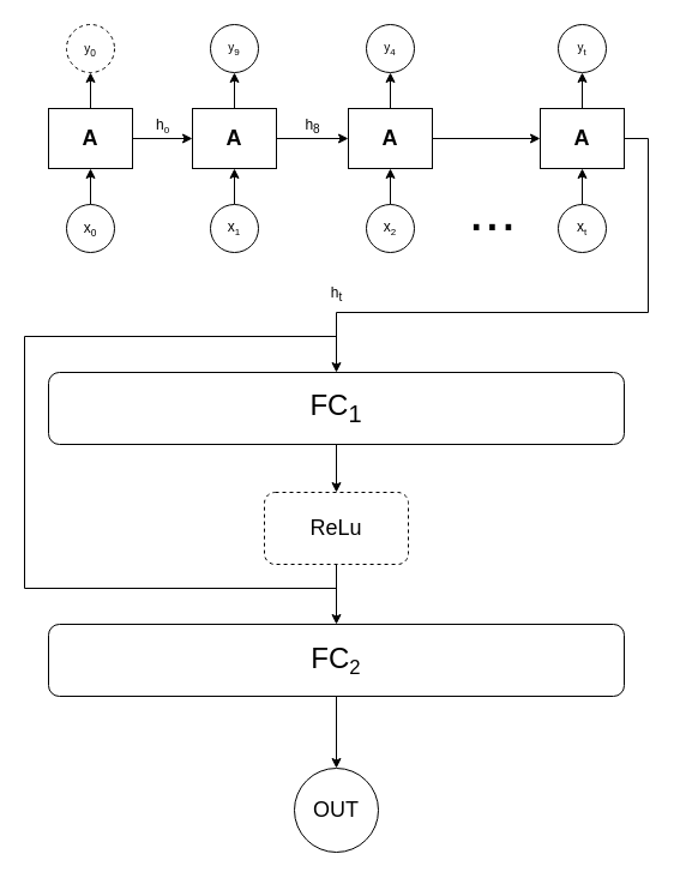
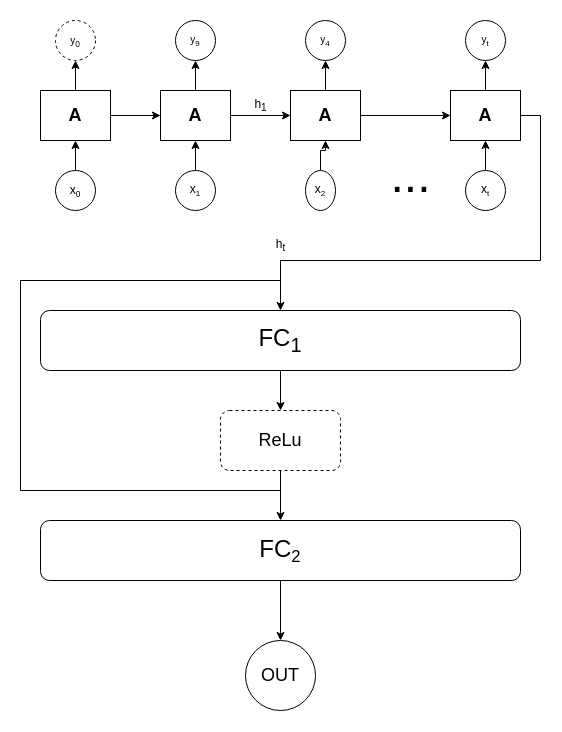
  <mxCell id="0" />
  <mxCell id="1" parent="0" />
  <mxCell id="2" style="edgeStyle=orthogonalEdgeStyle;rounded=0;orthogonalLoop=1;jettySize=auto;html=1;entryX=0.5;entryY=1;entryDx=0;entryDy=0;" edge="1" parent="1" source="4" target="7"><mxGeometry relative="1" as="geometry" /></mxCell>
  <mxCell id="3" style="edgeStyle=orthogonalEdgeStyle;rounded=0;orthogonalLoop=1;jettySize=auto;html=1;entryX=0;entryY=0.5;entryDx=0;entryDy=0;" edge="1" parent="1" source="4" target="10"><mxGeometry relative="1" as="geometry" /></mxCell>
  <mxCell id="4" value="&lt;font style=&quot;font-size: 18px;&quot;&gt;&lt;b&gt;A&lt;/b&gt;&lt;/font&gt;" style="rounded=0;whiteSpace=wrap;html=1;" vertex="1" parent="1"><mxGeometry x="40" y="90" width="70" height="50" as="geometry" /></mxCell>
  <mxCell id="5" style="edgeStyle=orthogonalEdgeStyle;rounded=0;orthogonalLoop=1;jettySize=auto;html=1;entryX=0.5;entryY=1;entryDx=0;entryDy=0;" edge="1" parent="1" source="6" target="4"><mxGeometry relative="1" as="geometry" /></mxCell>
  <mxCell id="6" value="x&lt;span style=&quot;font-size: 10px;&quot;&gt;&lt;sub&gt;0&lt;/sub&gt;&lt;/span&gt;" style="ellipse;whiteSpace=wrap;html=1;aspect=fixed;" vertex="1" parent="1"><mxGeometry x="55" y="170" width="40" height="40" as="geometry" /></mxCell>
  <mxCell id="7" value="&lt;span style=&quot;font-size: 10px;&quot;&gt;y&lt;sub&gt;0&lt;/sub&gt;&lt;/span&gt;" style="ellipse;whiteSpace=wrap;html=1;aspect=fixed;dashed=1;" vertex="1" parent="1"><mxGeometry x="55" y="20" width="40" height="40" as="geometry" /></mxCell>
  <mxCell id="8" style="edgeStyle=orthogonalEdgeStyle;rounded=0;orthogonalLoop=1;jettySize=auto;html=1;entryX=0.5;entryY=1;entryDx=0;entryDy=0;" edge="1" source="10" target="13" parent="1"><mxGeometry relative="1" as="geometry" /></mxCell>
  <mxCell id="9" style="edgeStyle=orthogonalEdgeStyle;rounded=0;orthogonalLoop=1;jettySize=auto;html=1;entryX=0;entryY=0.5;entryDx=0;entryDy=0;" edge="1" parent="1" source="10" target="16"><mxGeometry relative="1" as="geometry" /></mxCell>
  <mxCell id="10" value="&lt;font style=&quot;font-size: 18px;&quot;&gt;&lt;b&gt;A&lt;/b&gt;&lt;/font&gt;" style="rounded=0;whiteSpace=wrap;html=1;" vertex="1" parent="1"><mxGeometry x="160" y="90" width="70" height="50" as="geometry" /></mxCell>
  <mxCell id="11" style="edgeStyle=orthogonalEdgeStyle;rounded=0;orthogonalLoop=1;jettySize=auto;html=1;entryX=0.5;entryY=1;entryDx=0;entryDy=0;" edge="1" source="12" target="10" parent="1"><mxGeometry relative="1" as="geometry" /></mxCell>
  <mxCell id="12" value="x&lt;sub style=&quot;&quot;&gt;&lt;font style=&quot;font-size: 8px;&quot;&gt;1&lt;/font&gt;&lt;/sub&gt;" style="ellipse;whiteSpace=wrap;html=1;aspect=fixed;" vertex="1" parent="1"><mxGeometry x="175" y="170" width="40" height="40" as="geometry" /></mxCell>
  <mxCell id="13" value="&lt;span style=&quot;font-size: 10px;&quot;&gt;y&lt;/span&gt;&lt;sub style=&quot;&quot;&gt;&lt;font style=&quot;font-size: 8px;&quot;&gt;9&lt;/font&gt;&lt;/sub&gt;" style="ellipse;whiteSpace=wrap;html=1;aspect=fixed;" vertex="1" parent="1"><mxGeometry x="175" y="20" width="40" height="40" as="geometry" /></mxCell>
  <mxCell id="14" style="edgeStyle=orthogonalEdgeStyle;rounded=0;orthogonalLoop=1;jettySize=auto;html=1;entryX=0.5;entryY=1;entryDx=0;entryDy=0;" edge="1" source="16" target="19" parent="1"><mxGeometry relative="1" as="geometry" /></mxCell>
  <mxCell id="15" style="edgeStyle=orthogonalEdgeStyle;rounded=0;orthogonalLoop=1;jettySize=auto;html=1;entryX=0;entryY=0.5;entryDx=0;entryDy=0;" edge="1" parent="1" source="16" target="22"><mxGeometry relative="1" as="geometry" /></mxCell>
  <mxCell id="16" value="&lt;font style=&quot;font-size: 18px;&quot;&gt;&lt;b&gt;A&lt;/b&gt;&lt;/font&gt;" style="rounded=0;whiteSpace=wrap;html=1;" vertex="1" parent="1"><mxGeometry x="290" y="90" width="70" height="50" as="geometry" /></mxCell>
  <mxCell id="17" style="edgeStyle=orthogonalEdgeStyle;rounded=0;orthogonalLoop=1;jettySize=auto;html=1;entryX=0.5;entryY=1;entryDx=0;entryDy=0;" edge="1" source="18" target="16" parent="1"><mxGeometry relative="1" as="geometry" /></mxCell>
- <mxCell id="18" value="x&lt;sub style=&quot;&quot;&gt;&lt;font style=&quot;font-size: 8px;&quot;&gt;2&lt;/font&gt;&lt;/sub&gt;" style="ellipse;whiteSpace=wrap;html=1;aspect=fixed;" vertex="1" parent="1"><mxGeometry x="305" y="170" width="40" height="40" as="geometry" /></mxCell>
+ <mxCell id="18" value="x&lt;sub style=&quot;&quot;&gt;&lt;font style=&quot;font-size: 8px;&quot;&gt;2&lt;/font&gt;&lt;/sub&gt;" style="ellipse;whiteSpace=wrap;html=1;aspect=fixed;" vertex="1" parent="1"><mxGeometry x="305" y="170" width="30" height="40" as="geometry" /></mxCell>
  <mxCell id="19" value="&lt;span style=&quot;font-size: 10px;&quot;&gt;y&lt;/span&gt;&lt;sub style=&quot;&quot;&gt;&lt;font style=&quot;font-size: 8px;&quot;&gt;4&lt;/font&gt;&lt;/sub&gt;" style="ellipse;whiteSpace=wrap;html=1;aspect=fixed;" vertex="1" parent="1"><mxGeometry x="305" y="20" width="40" height="40" as="geometry" /></mxCell>
  <mxCell id="20" style="edgeStyle=orthogonalEdgeStyle;rounded=0;orthogonalLoop=1;jettySize=auto;html=1;entryX=0.5;entryY=1;entryDx=0;entryDy=0;" edge="1" source="22" target="25" parent="1"><mxGeometry relative="1" as="geometry" /></mxCell>
  <mxCell id="21" style="edgeStyle=orthogonalEdgeStyle;rounded=0;orthogonalLoop=1;jettySize=auto;html=1;" edge="1" parent="1" source="22" target="30"><mxGeometry relative="1" as="geometry"><mxPoint x="320" y="250" as="targetPoint" /><Array as="points"><mxPoint x="540" y="115" /><mxPoint x="540" y="260" /><mxPoint x="280" y="260" /></Array></mxGeometry></mxCell>
  <mxCell id="22" value="&lt;font style=&quot;font-size: 18px;&quot;&gt;&lt;b&gt;A&lt;/b&gt;&lt;/font&gt;" style="rounded=0;whiteSpace=wrap;html=1;" vertex="1" parent="1"><mxGeometry x="450" y="90" width="70" height="50" as="geometry" /></mxCell>
  <mxCell id="23" style="edgeStyle=orthogonalEdgeStyle;rounded=0;orthogonalLoop=1;jettySize=auto;html=1;entryX=0.5;entryY=1;entryDx=0;entryDy=0;" edge="1" source="24" target="22" parent="1"><mxGeometry relative="1" as="geometry" /></mxCell>
  <mxCell id="24" value="x&lt;sub style=&quot;&quot;&gt;&lt;font style=&quot;font-size: 8px;&quot;&gt;t&lt;/font&gt;&lt;/sub&gt;" style="ellipse;whiteSpace=wrap;html=1;aspect=fixed;" vertex="1" parent="1"><mxGeometry x="465" y="170" width="40" height="40" as="geometry" /></mxCell>
  <mxCell id="25" value="&lt;span style=&quot;font-size: 10px;&quot;&gt;y&lt;/span&gt;&lt;sub style=&quot;&quot;&gt;&lt;font style=&quot;font-size: 8px;&quot;&gt;t&lt;/font&gt;&lt;/sub&gt;" style="ellipse;whiteSpace=wrap;html=1;aspect=fixed;" vertex="1" parent="1"><mxGeometry x="465" y="20" width="40" height="40" as="geometry" /></mxCell>
- <mxCell id="26" value="h&lt;sub style=&quot;&quot;&gt;&lt;font style=&quot;font-size: 8px;&quot;&gt;0&lt;/font&gt;&lt;/sub&gt;" style="text;html=1;align=center;verticalAlign=middle;resizable=0;points=[];autosize=1;strokeColor=none;fillColor=none;" vertex="1" parent="1"><mxGeometry x="120" y="90" width="30" height="30" as="geometry" /></mxCell>
- <mxCell id="27" value="h&lt;font style=&quot;font-size: 12px;&quot;&gt;&lt;sub&gt;8&lt;/sub&gt;&lt;/font&gt;" style="text;html=1;align=center;verticalAlign=middle;resizable=0;points=[];autosize=1;strokeColor=none;fillColor=none;" vertex="1" parent="1"><mxGeometry x="240" y="90" width="40" height="30" as="geometry" /></mxCell>
+ <mxCell id="27" value="h&lt;font style=&quot;font-size: 12px;&quot;&gt;&lt;sub&gt;1&lt;/sub&gt;&lt;/font&gt;" style="text;html=1;align=center;verticalAlign=middle;resizable=0;points=[];autosize=1;strokeColor=none;fillColor=none;" vertex="1" parent="1"><mxGeometry x="240" y="90" width="40" height="30" as="geometry" /></mxCell>
  <mxCell id="28" value="&lt;font style=&quot;font-size: 48px;&quot;&gt;...&lt;/font&gt;" style="text;html=1;align=center;verticalAlign=middle;resizable=0;points=[];autosize=1;strokeColor=none;fillColor=none;" vertex="1" parent="1"><mxGeometry x="380" y="140" width="60" height="70" as="geometry" /></mxCell>
  <mxCell id="29" style="edgeStyle=orthogonalEdgeStyle;rounded=0;orthogonalLoop=1;jettySize=auto;html=1;entryX=0.5;entryY=0;entryDx=0;entryDy=0;" edge="1" parent="1" source="30" target="32"><mxGeometry relative="1" as="geometry" /></mxCell>
  <mxCell id="30" value="&lt;font style=&quot;font-size: 24px;&quot;&gt;FC&lt;sub&gt;1&lt;/sub&gt;&lt;/font&gt;" style="rounded=1;whiteSpace=wrap;html=1;" vertex="1" parent="1"><mxGeometry x="40" y="310" width="480" height="60" as="geometry" /></mxCell>
  <mxCell id="31" style="edgeStyle=orthogonalEdgeStyle;rounded=0;orthogonalLoop=1;jettySize=auto;html=1;entryX=0.5;entryY=0;entryDx=0;entryDy=0;" edge="1" parent="1" source="32" target="34"><mxGeometry relative="1" as="geometry" /></mxCell>
  <mxCell id="32" value="&lt;span style=&quot;font-size: 18px;&quot;&gt;ReLu&lt;/span&gt;" style="rounded=1;whiteSpace=wrap;html=1;dashed=1;" vertex="1" parent="1"><mxGeometry x="220" y="410" width="120" height="60" as="geometry" /></mxCell>
  <mxCell id="33" style="edgeStyle=orthogonalEdgeStyle;rounded=0;orthogonalLoop=1;jettySize=auto;html=1;entryX=0.5;entryY=0;entryDx=0;entryDy=0;" edge="1" parent="1" source="34" target="36"><mxGeometry relative="1" as="geometry" /></mxCell>
  <mxCell id="34" value="&lt;font style=&quot;font-size: 24px;&quot;&gt;FC&lt;/font&gt;&lt;font style=&quot;font-size: 20px;&quot;&gt;&lt;sub style=&quot;&quot;&gt;2&lt;/sub&gt;&lt;/font&gt;" style="rounded=1;whiteSpace=wrap;html=1;" vertex="1" parent="1"><mxGeometry x="40" y="520" width="480" height="60" as="geometry" /></mxCell>
  <mxCell id="35" value="" style="endArrow=None;html=1;rounded=0;" edge="1" parent="1"><mxGeometry width="50" height="50" relative="1" as="geometry"><mxPoint x="280" y="280" as="sourcePoint" /><mxPoint x="280" y="490" as="targetPoint" /><Array as="points"><mxPoint x="20" y="280" /><mxPoint x="20" y="490" /></Array></mxGeometry></mxCell>
  <mxCell id="36" value="&lt;font style=&quot;font-size: 18px;&quot;&gt;OUT&lt;/font&gt;" style="ellipse;whiteSpace=wrap;html=1;aspect=fixed;" vertex="1" parent="1"><mxGeometry x="245" y="640" width="70" height="70" as="geometry" /></mxCell>
  <mxCell id="37" value="h&lt;font style=&quot;font-size: 12px;&quot;&gt;&lt;sub&gt;t&lt;/sub&gt;&lt;/font&gt;" style="text;html=1;align=center;verticalAlign=middle;resizable=0;points=[];autosize=1;strokeColor=none;fillColor=none;" vertex="1" parent="1"><mxGeometry x="265" y="230" width="30" height="30" as="geometry" /></mxCell>
